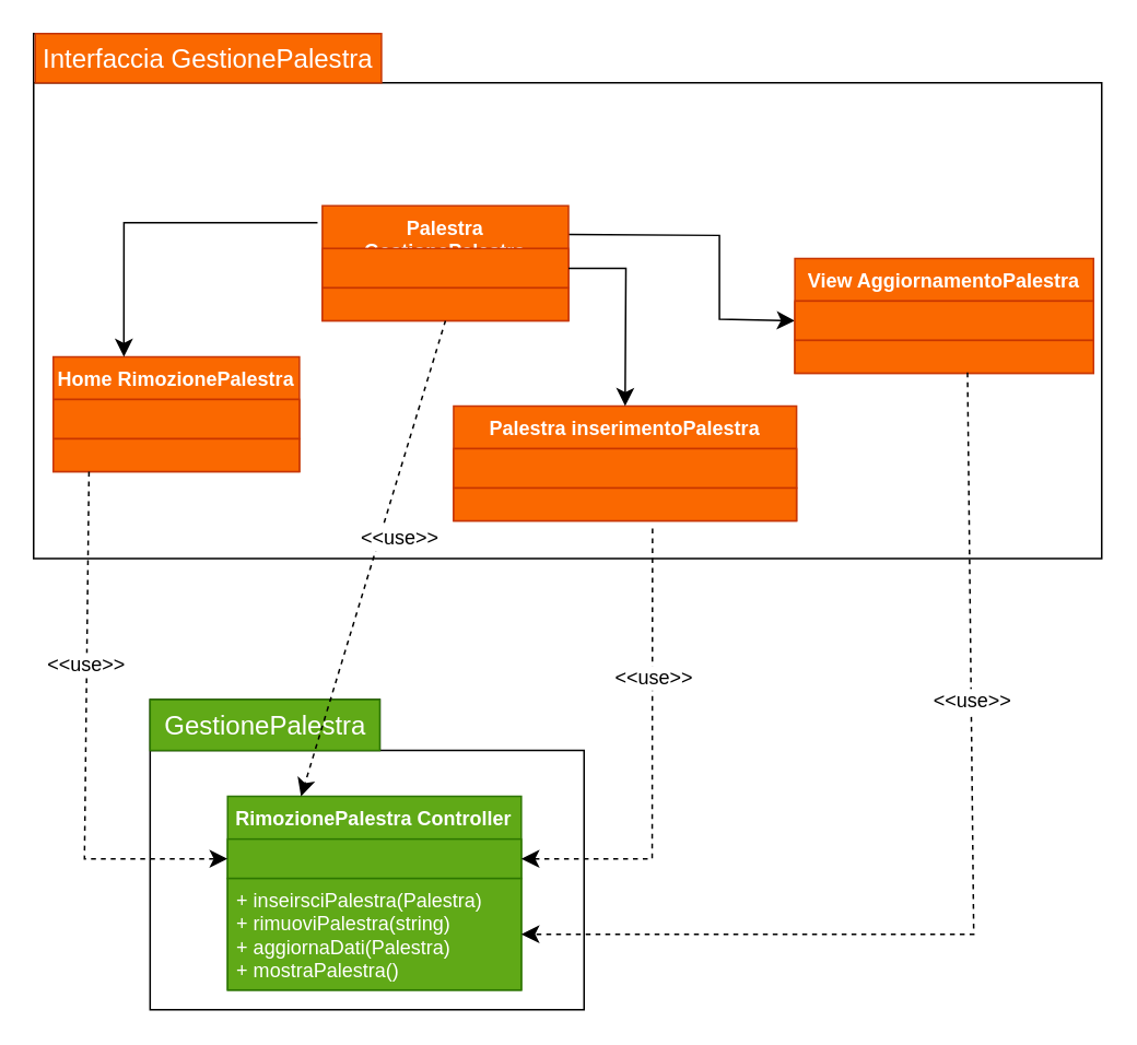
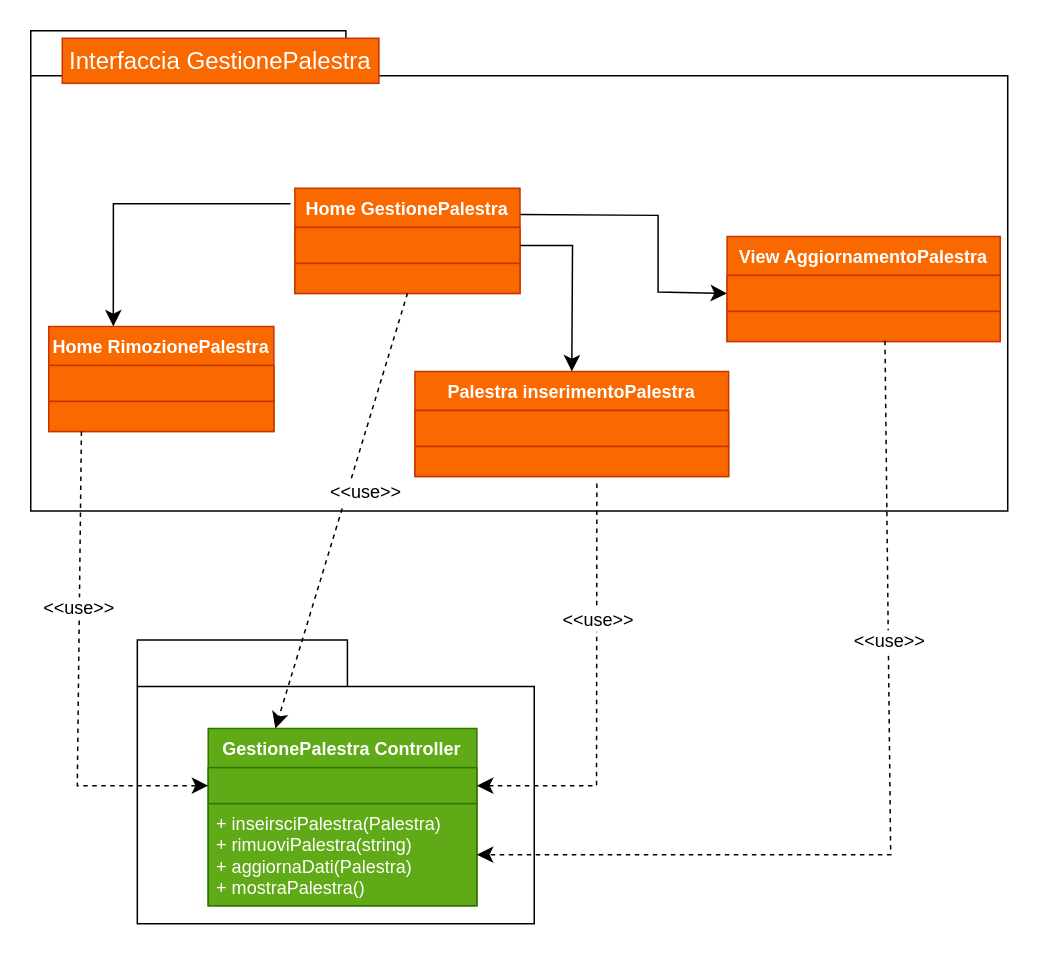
  <mxCell id="0" />
  <mxCell id="1" parent="0" />
  <mxCell id="2" value="" style="shape=folder;fontStyle=1;spacingTop=10;tabWidth=210;tabHeight=30;tabPosition=left;html=1;whiteSpace=wrap;" vertex="1" parent="1"><mxGeometry x="20" y="20" width="651" height="320" as="geometry" /></mxCell>
- <mxCell id="3" value="&lt;font color=&quot;#ffffff&quot;&gt;Interfaccia GestionePalestra&lt;/font&gt;" style="text;strokeColor=#C73500;fillColor=#fa6800;html=1;align=center;verticalAlign=middle;whiteSpace=wrap;rounded=0;fontSize=16;fontColor=#000000;" vertex="1" parent="1"><mxGeometry x="21" y="20" width="211" height="30" as="geometry" /></mxCell>
+ <mxCell id="3" value="&lt;font color=&quot;#ffffff&quot;&gt;Interfaccia GestionePalestra&lt;/font&gt;" style="text;strokeColor=#C73500;fillColor=#fa6800;html=1;align=center;verticalAlign=middle;whiteSpace=wrap;rounded=0;fontSize=16;fontColor=#000000;" vertex="1" parent="1"><mxGeometry x="41" y="25" width="211" height="30" as="geometry" /></mxCell>
  <mxCell id="4" style="edgeStyle=none;curved=1;rounded=0;orthogonalLoop=1;jettySize=auto;html=1;exitX=0.5;exitY=0;exitDx=0;exitDy=0;fontSize=12;startSize=8;endSize=8;" edge="1" parent="1"><mxGeometry relative="1" as="geometry"><mxPoint x="435" y="104" as="sourcePoint" /><mxPoint x="435" y="104" as="targetPoint" /></mxGeometry></mxCell>
  <mxCell id="5" value="" style="shape=folder;fontStyle=1;spacingTop=10;tabWidth=140;tabHeight=31;tabPosition=left;html=1;whiteSpace=wrap;" vertex="1" parent="1"><mxGeometry x="91" y="426" width="264.5" height="189" as="geometry" /></mxCell>
- <mxCell id="6" value="GestionePalestra" style="text;html=1;align=center;verticalAlign=middle;resizable=0;points=[];autosize=1;fontSize=16;fillColor=#60a917;fontColor=#ffffff;strokeColor=#2D7600;" vertex="1" parent="1"><mxGeometry x="91" y="426" width="140" height="31" as="geometry" /></mxCell>
  <mxCell id="7" value="&lt;font color=&quot;#ffffff&quot;&gt;Home RimozionePalestra&lt;br&gt;&lt;/font&gt;" style="swimlane;fontStyle=1;align=center;verticalAlign=top;childLayout=stackLayout;horizontal=1;startSize=26;horizontalStack=0;resizeParent=1;resizeParentMax=0;resizeLast=0;collapsible=1;marginBottom=0;whiteSpace=wrap;html=1;fillColor=#fa6800;fontColor=#000000;strokeColor=#C73500;" vertex="1" parent="1"><mxGeometry x="32" y="217" width="150" height="70" as="geometry" /></mxCell>
  <mxCell id="8" value="" style="text;strokeColor=#C73500;fillColor=#fa6800;align=left;verticalAlign=top;spacingLeft=4;spacingRight=4;overflow=hidden;rotatable=0;points=[[0,0.5],[1,0.5]];portConstraint=eastwest;whiteSpace=wrap;html=1;fontColor=#000000;" vertex="1" parent="7"><mxGeometry y="26" width="150" height="24" as="geometry" /></mxCell>
  <mxCell id="9" value="" style="line;strokeWidth=1;fillColor=#fa6800;align=left;verticalAlign=middle;spacingTop=-1;spacingLeft=3;spacingRight=3;rotatable=0;labelPosition=right;points=[];portConstraint=eastwest;strokeColor=#FF8000;fontColor=#000000;" vertex="1" parent="7"><mxGeometry y="50" width="150" as="geometry" /></mxCell>
  <mxCell id="10" value="&lt;div&gt;&lt;br&gt;&lt;/div&gt;&lt;div&gt;&lt;br&gt;&lt;/div&gt;" style="text;strokeColor=#C73500;fillColor=#fa6800;align=left;verticalAlign=top;spacingLeft=4;spacingRight=4;overflow=hidden;rotatable=0;points=[[0,0.5],[1,0.5]];portConstraint=eastwest;whiteSpace=wrap;html=1;fontColor=#000000;" vertex="1" parent="7"><mxGeometry y="50" width="150" height="20" as="geometry" /></mxCell>
  <mxCell id="11" value="&lt;font color=&quot;#ffffff&quot;&gt;Palestra inserimentoPalestra&lt;br&gt;&lt;/font&gt;" style="swimlane;fontStyle=1;align=center;verticalAlign=top;childLayout=stackLayout;horizontal=1;startSize=26;horizontalStack=0;resizeParent=1;resizeParentMax=0;resizeLast=0;collapsible=1;marginBottom=0;whiteSpace=wrap;html=1;fillColor=#fa6800;fontColor=#000000;strokeColor=#C73500;" vertex="1" parent="1"><mxGeometry x="276" y="247" width="209" height="70" as="geometry" /></mxCell>
  <mxCell id="12" value="" style="text;strokeColor=#C73500;fillColor=#fa6800;align=left;verticalAlign=top;spacingLeft=4;spacingRight=4;overflow=hidden;rotatable=0;points=[[0,0.5],[1,0.5]];portConstraint=eastwest;whiteSpace=wrap;html=1;fontColor=#000000;" vertex="1" parent="11"><mxGeometry y="26" width="209" height="24" as="geometry" /></mxCell>
  <mxCell id="13" value="" style="line;strokeWidth=1;fillColor=#fa6800;align=left;verticalAlign=middle;spacingTop=-1;spacingLeft=3;spacingRight=3;rotatable=0;labelPosition=right;points=[];portConstraint=eastwest;strokeColor=#FF8000;fontColor=#000000;" vertex="1" parent="11"><mxGeometry y="50" width="209" as="geometry" /></mxCell>
  <mxCell id="14" value="&lt;div&gt;&lt;br&gt;&lt;/div&gt;&lt;div&gt;&lt;br&gt;&lt;/div&gt;" style="text;strokeColor=#C73500;fillColor=#fa6800;align=left;verticalAlign=top;spacingLeft=4;spacingRight=4;overflow=hidden;rotatable=0;points=[[0,0.5],[1,0.5]];portConstraint=eastwest;whiteSpace=wrap;html=1;fontColor=#000000;" vertex="1" parent="11"><mxGeometry y="50" width="209" height="20" as="geometry" /></mxCell>
  <mxCell id="15" style="edgeStyle=none;curved=0;rounded=0;orthogonalLoop=1;jettySize=auto;html=1;exitX=1;exitY=0.25;exitDx=0;exitDy=0;entryX=0;entryY=0.5;entryDx=0;entryDy=0;fontSize=12;startSize=8;endSize=8;" edge="1" parent="1" source="16" target="34"><mxGeometry relative="1" as="geometry"><Array as="points"><mxPoint x="438" y="143" /><mxPoint x="438" y="194" /></Array></mxGeometry></mxCell>
- <mxCell id="16" value="&lt;font color=&quot;#ffffff&quot;&gt;Palestra GestionePalestra&lt;/font&gt;" style="swimlane;fontStyle=1;align=center;verticalAlign=top;childLayout=stackLayout;horizontal=1;startSize=26;horizontalStack=0;resizeParent=1;resizeParentMax=0;resizeLast=0;collapsible=1;marginBottom=0;whiteSpace=wrap;html=1;fillColor=#fa6800;fontColor=#000000;strokeColor=#C73500;" vertex="1" parent="1"><mxGeometry x="196" y="125" width="150" height="70" as="geometry" /></mxCell>
+ <mxCell id="16" value="&lt;font color=&quot;#ffffff&quot;&gt;Home GestionePalestra&lt;/font&gt;" style="swimlane;fontStyle=1;align=center;verticalAlign=top;childLayout=stackLayout;horizontal=1;startSize=26;horizontalStack=0;resizeParent=1;resizeParentMax=0;resizeLast=0;collapsible=1;marginBottom=0;whiteSpace=wrap;html=1;fillColor=#fa6800;fontColor=#000000;strokeColor=#C73500;" vertex="1" parent="1"><mxGeometry x="196" y="125" width="150" height="70" as="geometry" /></mxCell>
  <mxCell id="17" value="" style="text;strokeColor=#C73500;fillColor=#fa6800;align=left;verticalAlign=top;spacingLeft=4;spacingRight=4;overflow=hidden;rotatable=0;points=[[0,0.5],[1,0.5]];portConstraint=eastwest;whiteSpace=wrap;html=1;fontColor=#000000;" vertex="1" parent="16"><mxGeometry y="26" width="150" height="24" as="geometry" /></mxCell>
  <mxCell id="18" value="" style="line;strokeWidth=1;fillColor=#fa6800;align=left;verticalAlign=middle;spacingTop=-1;spacingLeft=3;spacingRight=3;rotatable=0;labelPosition=right;points=[];portConstraint=eastwest;strokeColor=#FF8000;fontColor=#000000;" vertex="1" parent="16"><mxGeometry y="50" width="150" as="geometry" /></mxCell>
  <mxCell id="19" value="&lt;div&gt;&lt;br&gt;&lt;/div&gt;&lt;div&gt;&lt;br&gt;&lt;/div&gt;" style="text;strokeColor=#C73500;fillColor=#fa6800;align=left;verticalAlign=top;spacingLeft=4;spacingRight=4;overflow=hidden;rotatable=0;points=[[0,0.5],[1,0.5]];portConstraint=eastwest;whiteSpace=wrap;html=1;fontColor=#000000;" vertex="1" parent="16"><mxGeometry y="50" width="150" height="20" as="geometry" /></mxCell>
- <mxCell id="20" value="&lt;font color=&quot;#ffffff&quot;&gt;RimozionePalestra Controller&lt;br&gt;&lt;/font&gt;" style="swimlane;fontStyle=1;align=center;verticalAlign=top;childLayout=stackLayout;horizontal=1;startSize=26;horizontalStack=0;resizeParent=1;resizeParentMax=0;resizeLast=0;collapsible=1;marginBottom=0;whiteSpace=wrap;html=1;fillColor=#60a917;fontColor=#ffffff;strokeColor=#2D7600;" vertex="1" parent="1"><mxGeometry x="138.25" y="485" width="179" height="118" as="geometry" /></mxCell>
+ <mxCell id="20" value="&lt;font color=&quot;#ffffff&quot;&gt;GestionePalestra Controller&lt;br&gt;&lt;/font&gt;" style="swimlane;fontStyle=1;align=center;verticalAlign=top;childLayout=stackLayout;horizontal=1;startSize=26;horizontalStack=0;resizeParent=1;resizeParentMax=0;resizeLast=0;collapsible=1;marginBottom=0;whiteSpace=wrap;html=1;fillColor=#60a917;fontColor=#ffffff;strokeColor=#2D7600;" vertex="1" parent="1"><mxGeometry x="138.25" y="485" width="179" height="118" as="geometry" /></mxCell>
  <mxCell id="21" value="" style="text;strokeColor=#2D7600;fillColor=#60a917;align=left;verticalAlign=top;spacingLeft=4;spacingRight=4;overflow=hidden;rotatable=0;points=[[0,0.5],[1,0.5]];portConstraint=eastwest;whiteSpace=wrap;html=1;fontColor=#ffffff;" vertex="1" parent="20"><mxGeometry y="26" width="179" height="24" as="geometry" /></mxCell>
  <mxCell id="22" value="" style="line;strokeWidth=1;fillColor=#fa6800;align=left;verticalAlign=middle;spacingTop=-1;spacingLeft=3;spacingRight=3;rotatable=0;labelPosition=right;points=[];portConstraint=eastwest;strokeColor=#FF8000;fontColor=#000000;" vertex="1" parent="20"><mxGeometry y="50" width="179" as="geometry" /></mxCell>
  <mxCell id="23" value="&lt;div&gt;+ inseirsciPalestra(Palestra)&lt;/div&gt;&lt;div&gt;+ rimuoviPalestra(string)&lt;br&gt;&lt;/div&gt;&lt;div&gt;+ aggiornaDati(Palestra)&lt;br&gt;&lt;/div&gt;&lt;div&gt;+ mostraPalestra()&lt;br&gt;&lt;/div&gt;" style="text;strokeColor=#2D7600;fillColor=#60a917;align=left;verticalAlign=top;spacingLeft=4;spacingRight=4;overflow=hidden;rotatable=0;points=[[0,0.5],[1,0.5]];portConstraint=eastwest;whiteSpace=wrap;html=1;fontColor=#ffffff;" vertex="1" parent="20"><mxGeometry y="50" width="179" height="68" as="geometry" /></mxCell>
  <mxCell id="24" style="edgeStyle=none;curved=1;rounded=0;orthogonalLoop=1;jettySize=auto;html=1;exitX=0.5;exitY=1;exitDx=0;exitDy=0;fontSize=12;startSize=8;endSize=8;dashed=1;entryX=0.25;entryY=0;entryDx=0;entryDy=0;" edge="1" parent="1" source="16" target="20"><mxGeometry relative="1" as="geometry"><mxPoint x="369" y="486" as="targetPoint" /></mxGeometry></mxCell>
  <mxCell id="25" value="&amp;lt;&amp;lt;use&amp;gt;&amp;gt;" style="edgeLabel;html=1;align=center;verticalAlign=middle;resizable=0;points=[];fontSize=12;" vertex="1" connectable="0" parent="24"><mxGeometry x="-0.354" y="5" relative="1" as="geometry"><mxPoint x="-5" y="37" as="offset" /></mxGeometry></mxCell>
  <mxCell id="26" style="edgeStyle=none;curved=0;rounded=0;orthogonalLoop=1;jettySize=auto;html=1;exitX=0.5;exitY=1;exitDx=0;exitDy=0;fontSize=12;startSize=8;endSize=8;entryX=0;entryY=0.25;entryDx=0;entryDy=0;dashed=1;strokeColor=none;" edge="1" parent="1" target="20"><mxGeometry relative="1" as="geometry"><mxPoint x="111" y="290" as="sourcePoint" /><mxPoint x="111" y="609" as="targetPoint" /><Array as="points"><mxPoint x="111" y="510" /></Array></mxGeometry></mxCell>
  <mxCell id="27" style="edgeStyle=none;curved=0;rounded=0;orthogonalLoop=1;jettySize=auto;html=1;exitX=0.5;exitY=1;exitDx=0;exitDy=0;fontSize=12;startSize=8;endSize=8;dashed=1;entryX=0;entryY=0.5;entryDx=0;entryDy=0;" edge="1" parent="1" target="21"><mxGeometry relative="1" as="geometry"><mxPoint x="53.75" y="287" as="sourcePoint" /><mxPoint x="51" y="524.127" as="targetPoint" /><Array as="points"><mxPoint x="51" y="523" /></Array></mxGeometry></mxCell>
  <mxCell id="28" value="&amp;lt;&amp;lt;use&amp;gt;&amp;gt;" style="edgeLabel;html=1;align=center;verticalAlign=middle;resizable=0;points=[];fontSize=12;" vertex="1" connectable="0" parent="27"><mxGeometry x="-0.272" y="-1" relative="1" as="geometry"><mxPoint as="offset" /></mxGeometry></mxCell>
  <mxCell id="29" style="edgeStyle=none;curved=0;rounded=0;orthogonalLoop=1;jettySize=auto;html=1;exitX=0.58;exitY=1.236;exitDx=0;exitDy=0;fontSize=12;startSize=8;endSize=8;dashed=1;entryX=1;entryY=0.5;entryDx=0;entryDy=0;exitPerimeter=0;" edge="1" parent="1" target="21" source="14"><mxGeometry relative="1" as="geometry"><mxPoint x="561" y="290" as="sourcePoint" /><mxPoint x="658" y="527" as="targetPoint" /><Array as="points"><mxPoint x="397" y="523" /></Array></mxGeometry></mxCell>
  <mxCell id="30" value="&amp;lt;&amp;lt;use&amp;gt;&amp;gt;" style="edgeLabel;html=1;align=center;verticalAlign=middle;resizable=0;points=[];fontSize=12;" vertex="1" connectable="0" parent="29"><mxGeometry x="-0.353" relative="1" as="geometry"><mxPoint as="offset" /></mxGeometry></mxCell>
  <mxCell id="31" style="edgeStyle=none;curved=0;rounded=0;orthogonalLoop=1;jettySize=auto;html=1;exitX=1;exitY=0.5;exitDx=0;exitDy=0;fontSize=12;startSize=8;endSize=8;entryX=0.5;entryY=0;entryDx=0;entryDy=0;" edge="1" parent="1" source="17" target="11"><mxGeometry relative="1" as="geometry"><mxPoint x="572" y="218" as="targetPoint" /><Array as="points"><mxPoint x="381" y="163" /></Array></mxGeometry></mxCell>
  <mxCell id="32" style="edgeStyle=none;curved=0;rounded=0;orthogonalLoop=1;jettySize=auto;html=1;fontSize=12;startSize=8;endSize=8;entryX=0.613;entryY=0.025;entryDx=0;entryDy=0;entryPerimeter=0;" edge="1" parent="1"><mxGeometry relative="1" as="geometry"><mxPoint x="193.05" y="135.25" as="sourcePoint" /><mxPoint x="75" y="217" as="targetPoint" /><Array as="points"><mxPoint x="75.05" y="135.25" /></Array></mxGeometry></mxCell>
  <mxCell id="33" value="&lt;font color=&quot;#ffffff&quot;&gt;View AggiornamentoPalestra&lt;br&gt;&lt;/font&gt;" style="swimlane;fontStyle=1;align=center;verticalAlign=top;childLayout=stackLayout;horizontal=1;startSize=26;horizontalStack=0;resizeParent=1;resizeParentMax=0;resizeLast=0;collapsible=1;marginBottom=0;whiteSpace=wrap;html=1;fillColor=#fa6800;fontColor=#000000;strokeColor=#C73500;" vertex="1" parent="1"><mxGeometry x="484" y="157" width="182" height="70" as="geometry" /></mxCell>
  <mxCell id="34" value="" style="text;strokeColor=#C73500;fillColor=#fa6800;align=left;verticalAlign=top;spacingLeft=4;spacingRight=4;overflow=hidden;rotatable=0;points=[[0,0.5],[1,0.5]];portConstraint=eastwest;whiteSpace=wrap;html=1;fontColor=#000000;" vertex="1" parent="33"><mxGeometry y="26" width="182" height="24" as="geometry" /></mxCell>
  <mxCell id="35" value="" style="line;strokeWidth=1;fillColor=#fa6800;align=left;verticalAlign=middle;spacingTop=-1;spacingLeft=3;spacingRight=3;rotatable=0;labelPosition=right;points=[];portConstraint=eastwest;strokeColor=#FF8000;fontColor=#000000;" vertex="1" parent="33"><mxGeometry y="50" width="182" as="geometry" /></mxCell>
  <mxCell id="36" value="&lt;div&gt;&lt;br&gt;&lt;/div&gt;&lt;div&gt;&lt;br&gt;&lt;/div&gt;" style="text;strokeColor=#C73500;fillColor=#fa6800;align=left;verticalAlign=top;spacingLeft=4;spacingRight=4;overflow=hidden;rotatable=0;points=[[0,0.5],[1,0.5]];portConstraint=eastwest;whiteSpace=wrap;html=1;fontColor=#000000;" vertex="1" parent="33"><mxGeometry y="50" width="182" height="20" as="geometry" /></mxCell>
  <mxCell id="37" style="edgeStyle=none;curved=0;rounded=0;orthogonalLoop=1;jettySize=auto;html=1;exitX=0.578;exitY=0.977;exitDx=0;exitDy=0;fontSize=12;startSize=8;endSize=8;dashed=1;exitPerimeter=0;" edge="1" parent="1" source="36" target="23"><mxGeometry relative="1" as="geometry"><mxPoint x="589" y="365" as="sourcePoint" /><mxPoint x="509" y="566" as="targetPoint" /><Array as="points"><mxPoint x="593" y="569" /></Array></mxGeometry></mxCell>
  <mxCell id="38" value="&amp;lt;&amp;lt;use&amp;gt;&amp;gt;" style="edgeLabel;html=1;align=center;verticalAlign=middle;resizable=0;points=[];fontSize=12;" vertex="1" connectable="0" parent="37"><mxGeometry x="-0.353" relative="1" as="geometry"><mxPoint as="offset" /></mxGeometry></mxCell>
